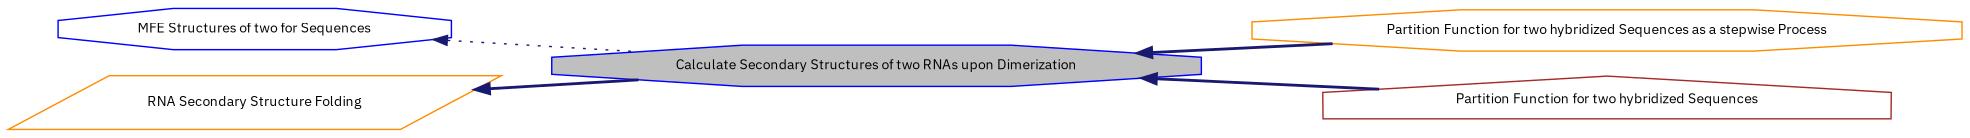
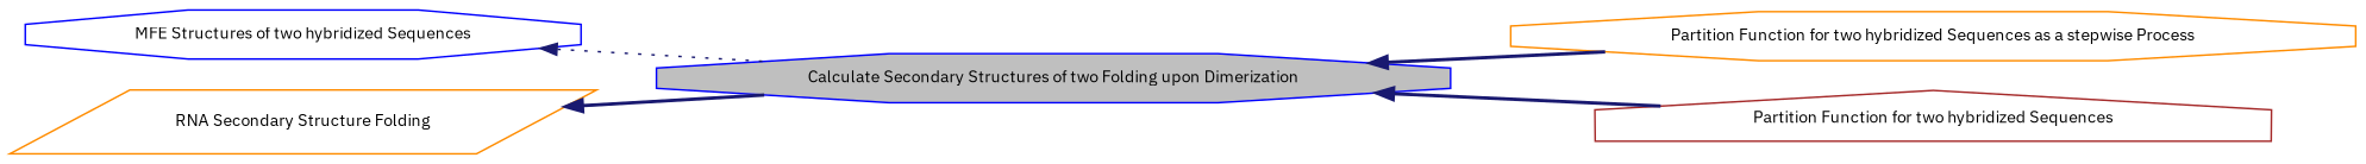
  digraph {
    fontname="IBM Plex Sans"
    rankdir=LR
    node [color=darkorange fontname="IBM Plex Sans" fontsize=10 shape=octagon]
    edge [color=midnightblue dir=back fontname="IBM Plex Sans" fontsize=8 labelfontname="FreeSans.ttf" labelfontsize=8 shape=plaintext style=bold]
    n1 [height=0.2 label="Partition Function for two hybridized Sequences as a stepwise Process" width=0.4]
-   n2 [color=blue height=0.2 label="MFE Structures of two for Sequences" width=0.4]
-   n3 [color=blue fillcolor=grey75 fontcolor=black height=0.2 label="Calculate Secondary Structures of two RNAs upon Dimerization" style=filled width=0.4]
+   n2 [color=blue height=0.2 label="MFE Structures of two hybridized Sequences" width=0.4]
+   n3 [color=blue fillcolor=grey75 fontcolor=black height=0.2 label="Calculate Secondary Structures of two Folding upon Dimerization" style=filled width=0.4]
    n4 [height=0.2 label="RNA Secondary Structure Folding" shape=parallelogram width=0.4]
    n5 [color=brown height=0.2 label="Partition Function for two hybridized Sequences" shape=house width=0.4]
    n2 -> n3 [style=dotted]
    n3 -> n1
    n3 -> n5
    n4 -> n3
  }
